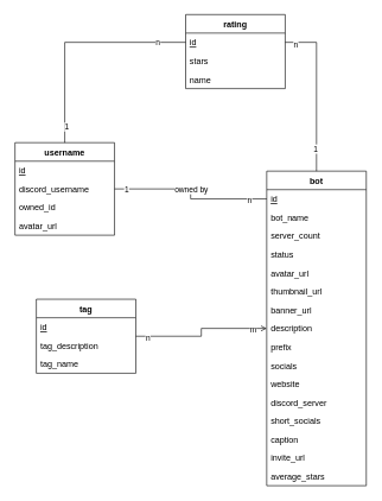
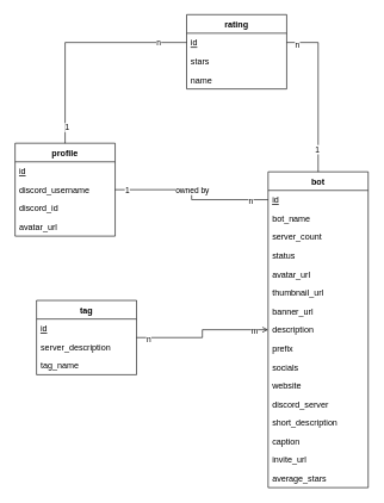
  <mxCell id="0" />
  <mxCell id="1" parent="0" />
  <mxCell id="2" value="bot" style="swimlane;fontStyle=1;childLayout=stackLayout;horizontal=1;startSize=26;fillColor=none;horizontalStack=0;resizeParent=1;resizeParentMax=0;resizeLast=0;collapsible=1;marginBottom=0;" vertex="1" parent="1"><mxGeometry x="374" y="240" width="140" height="442" as="geometry" /></mxCell>
  <mxCell id="3" value="id" style="text;strokeColor=none;fillColor=none;align=left;verticalAlign=top;spacingLeft=4;spacingRight=4;overflow=hidden;rotatable=0;points=[[0,0.5],[1,0.5]];portConstraint=eastwest;fontStyle=4" vertex="1" parent="2"><mxGeometry y="26" width="140" height="26" as="geometry" /></mxCell>
  <mxCell id="4" value="bot_name" style="text;strokeColor=none;fillColor=none;align=left;verticalAlign=top;spacingLeft=4;spacingRight=4;overflow=hidden;rotatable=0;points=[[0,0.5],[1,0.5]];portConstraint=eastwest;" vertex="1" parent="2"><mxGeometry y="52" width="140" height="26" as="geometry" /></mxCell>
  <mxCell id="5" value="server_count" style="text;strokeColor=none;fillColor=none;align=left;verticalAlign=top;spacingLeft=4;spacingRight=4;overflow=hidden;rotatable=0;points=[[0,0.5],[1,0.5]];portConstraint=eastwest;" vertex="1" parent="2"><mxGeometry y="78" width="140" height="26" as="geometry" /></mxCell>
  <mxCell id="6" value="status" style="text;strokeColor=none;fillColor=none;align=left;verticalAlign=top;spacingLeft=4;spacingRight=4;overflow=hidden;rotatable=0;points=[[0,0.5],[1,0.5]];portConstraint=eastwest;" vertex="1" parent="2"><mxGeometry y="104" width="140" height="26" as="geometry" /></mxCell>
  <mxCell id="7" value="avatar_url" style="text;strokeColor=none;fillColor=none;align=left;verticalAlign=top;spacingLeft=4;spacingRight=4;overflow=hidden;rotatable=0;points=[[0,0.5],[1,0.5]];portConstraint=eastwest;" vertex="1" parent="2"><mxGeometry y="130" width="140" height="26" as="geometry" /></mxCell>
  <mxCell id="8" value="thumbnail_url" style="text;strokeColor=none;fillColor=none;align=left;verticalAlign=top;spacingLeft=4;spacingRight=4;overflow=hidden;rotatable=0;points=[[0,0.5],[1,0.5]];portConstraint=eastwest;" vertex="1" parent="2"><mxGeometry y="156" width="140" height="26" as="geometry" /></mxCell>
  <mxCell id="9" value="banner_url" style="text;strokeColor=none;fillColor=none;align=left;verticalAlign=top;spacingLeft=4;spacingRight=4;overflow=hidden;rotatable=0;points=[[0,0.5],[1,0.5]];portConstraint=eastwest;" vertex="1" parent="2"><mxGeometry y="182" width="140" height="26" as="geometry" /></mxCell>
  <mxCell id="10" value="description" style="text;strokeColor=none;fillColor=none;align=left;verticalAlign=top;spacingLeft=4;spacingRight=4;overflow=hidden;rotatable=0;points=[[0,0.5],[1,0.5]];portConstraint=eastwest;" vertex="1" parent="2"><mxGeometry y="208" width="140" height="26" as="geometry" /></mxCell>
  <mxCell id="11" value="prefix" style="text;strokeColor=none;fillColor=none;align=left;verticalAlign=top;spacingLeft=4;spacingRight=4;overflow=hidden;rotatable=0;points=[[0,0.5],[1,0.5]];portConstraint=eastwest;" vertex="1" parent="2"><mxGeometry y="234" width="140" height="26" as="geometry" /></mxCell>
  <mxCell id="12" value="socials" style="text;strokeColor=none;fillColor=none;align=left;verticalAlign=top;spacingLeft=4;spacingRight=4;overflow=hidden;rotatable=0;points=[[0,0.5],[1,0.5]];portConstraint=eastwest;" vertex="1" parent="2"><mxGeometry y="260" width="140" height="26" as="geometry" /></mxCell>
  <mxCell id="13" value="website" style="text;strokeColor=none;fillColor=none;align=left;verticalAlign=top;spacingLeft=4;spacingRight=4;overflow=hidden;rotatable=0;points=[[0,0.5],[1,0.5]];portConstraint=eastwest;" vertex="1" parent="2"><mxGeometry y="286" width="140" height="26" as="geometry" /></mxCell>
  <mxCell id="14" value="discord_server" style="text;strokeColor=none;fillColor=none;align=left;verticalAlign=top;spacingLeft=4;spacingRight=4;overflow=hidden;rotatable=0;points=[[0,0.5],[1,0.5]];portConstraint=eastwest;" vertex="1" parent="2"><mxGeometry y="312" width="140" height="26" as="geometry" /></mxCell>
- <mxCell id="15" value="short_socials" style="text;strokeColor=none;fillColor=none;align=left;verticalAlign=top;spacingLeft=4;spacingRight=4;overflow=hidden;rotatable=0;points=[[0,0.5],[1,0.5]];portConstraint=eastwest;" vertex="1" parent="2"><mxGeometry y="338" width="140" height="26" as="geometry" /></mxCell>
+ <mxCell id="15" value="short_description" style="text;strokeColor=none;fillColor=none;align=left;verticalAlign=top;spacingLeft=4;spacingRight=4;overflow=hidden;rotatable=0;points=[[0,0.5],[1,0.5]];portConstraint=eastwest;" vertex="1" parent="2"><mxGeometry y="338" width="140" height="26" as="geometry" /></mxCell>
  <mxCell id="16" value="caption" style="text;strokeColor=none;fillColor=none;align=left;verticalAlign=top;spacingLeft=4;spacingRight=4;overflow=hidden;rotatable=0;points=[[0,0.5],[1,0.5]];portConstraint=eastwest;" vertex="1" parent="2"><mxGeometry y="364" width="140" height="26" as="geometry" /></mxCell>
  <mxCell id="17" value="invite_url" style="text;strokeColor=none;fillColor=none;align=left;verticalAlign=top;spacingLeft=4;spacingRight=4;overflow=hidden;rotatable=0;points=[[0,0.5],[1,0.5]];portConstraint=eastwest;" vertex="1" parent="2"><mxGeometry y="390" width="140" height="26" as="geometry" /></mxCell>
  <mxCell id="18" value="average_stars" style="text;strokeColor=none;fillColor=none;align=left;verticalAlign=top;spacingLeft=4;spacingRight=4;overflow=hidden;rotatable=0;points=[[0,0.5],[1,0.5]];portConstraint=eastwest;" vertex="1" parent="2"><mxGeometry y="416" width="140" height="26" as="geometry" /></mxCell>
  <mxCell id="19" value="tag" style="swimlane;fontStyle=1;childLayout=stackLayout;horizontal=1;startSize=26;fillColor=none;horizontalStack=0;resizeParent=1;resizeParentMax=0;resizeLast=0;collapsible=1;marginBottom=0;" vertex="1" parent="1"><mxGeometry x="50" y="420" width="140" height="104" as="geometry" /></mxCell>
  <mxCell id="20" value="id" style="text;strokeColor=none;fillColor=none;align=left;verticalAlign=top;spacingLeft=4;spacingRight=4;overflow=hidden;rotatable=0;points=[[0,0.5],[1,0.5]];portConstraint=eastwest;fontStyle=4" vertex="1" parent="19"><mxGeometry y="26" width="140" height="26" as="geometry" /></mxCell>
- <mxCell id="21" value="tag_description" style="text;strokeColor=none;fillColor=none;align=left;verticalAlign=top;spacingLeft=4;spacingRight=4;overflow=hidden;rotatable=0;points=[[0,0.5],[1,0.5]];portConstraint=eastwest;" vertex="1" parent="19"><mxGeometry y="52" width="140" height="26" as="geometry" /></mxCell>
+ <mxCell id="21" value="server_description" style="text;strokeColor=none;fillColor=none;align=left;verticalAlign=top;spacingLeft=4;spacingRight=4;overflow=hidden;rotatable=0;points=[[0,0.5],[1,0.5]];portConstraint=eastwest;" vertex="1" parent="19"><mxGeometry y="52" width="140" height="26" as="geometry" /></mxCell>
  <mxCell id="22" value="tag_name" style="text;strokeColor=none;fillColor=none;align=left;verticalAlign=top;spacingLeft=4;spacingRight=4;overflow=hidden;rotatable=0;points=[[0,0.5],[1,0.5]];portConstraint=eastwest;" vertex="1" parent="19"><mxGeometry y="78" width="140" height="26" as="geometry" /></mxCell>
  <mxCell id="23" style="edgeStyle=orthogonalEdgeStyle;rounded=0;orthogonalLoop=1;jettySize=auto;html=1;endArrow=open;endFill=0;" edge="1" parent="1" source="19" target="2"><mxGeometry relative="1" as="geometry" /></mxCell>
  <mxCell id="24" value="n" style="edgeLabel;html=1;align=center;verticalAlign=middle;resizable=0;points=[];" vertex="1" connectable="0" parent="23"><mxGeometry x="-0.838" y="-2" relative="1" as="geometry"><mxPoint as="offset" /></mxGeometry></mxCell>
  <mxCell id="25" value="m" style="edgeLabel;html=1;align=center;verticalAlign=middle;resizable=0;points=[];" vertex="1" connectable="0" parent="23"><mxGeometry x="0.791" y="-1" relative="1" as="geometry"><mxPoint as="offset" /></mxGeometry></mxCell>
  <mxCell id="26" style="edgeStyle=orthogonalEdgeStyle;rounded=0;orthogonalLoop=1;jettySize=auto;html=1;endArrow=none;endFill=0;" edge="1" parent="1" source="30" target="3"><mxGeometry relative="1" as="geometry" /></mxCell>
  <mxCell id="27" value="1" style="edgeLabel;html=1;align=center;verticalAlign=middle;resizable=0;points=[];" vertex="1" connectable="0" parent="26"><mxGeometry x="-0.856" relative="1" as="geometry"><mxPoint as="offset" /></mxGeometry></mxCell>
  <mxCell id="28" value="owned by" style="edgeLabel;html=1;align=center;verticalAlign=middle;resizable=0;points=[];" vertex="1" connectable="0" parent="26"><mxGeometry x="-0.06" relative="1" as="geometry"><mxPoint as="offset" /></mxGeometry></mxCell>
  <mxCell id="29" value="n" style="edgeLabel;html=1;align=center;verticalAlign=middle;resizable=0;points=[];" vertex="1" connectable="0" parent="26"><mxGeometry x="0.779" y="-1" relative="1" as="geometry"><mxPoint as="offset" /></mxGeometry></mxCell>
- <mxCell id="30" value="username" style="swimlane;fontStyle=1;childLayout=stackLayout;horizontal=1;startSize=26;fillColor=none;horizontalStack=0;resizeParent=1;resizeParentMax=0;resizeLast=0;collapsible=1;marginBottom=0;" vertex="1" parent="1"><mxGeometry x="20" y="200" width="140" height="130" as="geometry" /></mxCell>
+ <mxCell id="30" value="profile" style="swimlane;fontStyle=1;childLayout=stackLayout;horizontal=1;startSize=26;fillColor=none;horizontalStack=0;resizeParent=1;resizeParentMax=0;resizeLast=0;collapsible=1;marginBottom=0;" vertex="1" parent="1"><mxGeometry x="20" y="200" width="140" height="130" as="geometry" /></mxCell>
  <mxCell id="31" value="id" style="text;strokeColor=none;fillColor=none;align=left;verticalAlign=top;spacingLeft=4;spacingRight=4;overflow=hidden;rotatable=0;points=[[0,0.5],[1,0.5]];portConstraint=eastwest;fontStyle=4" vertex="1" parent="30"><mxGeometry y="26" width="140" height="26" as="geometry" /></mxCell>
  <mxCell id="32" value="discord_username" style="text;strokeColor=none;fillColor=none;align=left;verticalAlign=top;spacingLeft=4;spacingRight=4;overflow=hidden;rotatable=0;points=[[0,0.5],[1,0.5]];portConstraint=eastwest;" vertex="1" parent="30"><mxGeometry y="52" width="140" height="26" as="geometry" /></mxCell>
- <mxCell id="33" value="owned_id" style="text;strokeColor=none;fillColor=none;align=left;verticalAlign=top;spacingLeft=4;spacingRight=4;overflow=hidden;rotatable=0;points=[[0,0.5],[1,0.5]];portConstraint=eastwest;" vertex="1" parent="30"><mxGeometry y="78" width="140" height="26" as="geometry" /></mxCell>
+ <mxCell id="33" value="discord_id" style="text;strokeColor=none;fillColor=none;align=left;verticalAlign=top;spacingLeft=4;spacingRight=4;overflow=hidden;rotatable=0;points=[[0,0.5],[1,0.5]];portConstraint=eastwest;" vertex="1" parent="30"><mxGeometry y="78" width="140" height="26" as="geometry" /></mxCell>
  <mxCell id="34" value="avatar_url" style="text;strokeColor=none;fillColor=none;align=left;verticalAlign=top;spacingLeft=4;spacingRight=4;overflow=hidden;rotatable=0;points=[[0,0.5],[1,0.5]];portConstraint=eastwest;" vertex="1" parent="30"><mxGeometry y="104" width="140" height="26" as="geometry" /></mxCell>
  <mxCell id="35" value="rating" style="swimlane;fontStyle=1;childLayout=stackLayout;horizontal=1;startSize=26;fillColor=none;horizontalStack=0;resizeParent=1;resizeParentMax=0;resizeLast=0;collapsible=1;marginBottom=0;" vertex="1" parent="1"><mxGeometry x="260" y="20" width="140" height="104" as="geometry" /></mxCell>
  <mxCell id="36" value="id" style="text;strokeColor=none;fillColor=none;align=left;verticalAlign=top;spacingLeft=4;spacingRight=4;overflow=hidden;rotatable=0;points=[[0,0.5],[1,0.5]];portConstraint=eastwest;fontStyle=4" vertex="1" parent="35"><mxGeometry y="26" width="140" height="26" as="geometry" /></mxCell>
  <mxCell id="37" value="stars" style="text;strokeColor=none;fillColor=none;align=left;verticalAlign=top;spacingLeft=4;spacingRight=4;overflow=hidden;rotatable=0;points=[[0,0.5],[1,0.5]];portConstraint=eastwest;" vertex="1" parent="35"><mxGeometry y="52" width="140" height="26" as="geometry" /></mxCell>
  <mxCell id="38" value="name" style="text;strokeColor=none;fillColor=none;align=left;verticalAlign=top;spacingLeft=4;spacingRight=4;overflow=hidden;rotatable=0;points=[[0,0.5],[1,0.5]];portConstraint=eastwest;" vertex="1" parent="35"><mxGeometry y="78" width="140" height="26" as="geometry" /></mxCell>
  <mxCell id="39" style="edgeStyle=orthogonalEdgeStyle;rounded=0;orthogonalLoop=1;jettySize=auto;html=1;endArrow=none;endFill=0;" edge="1" parent="1" source="36" target="30"><mxGeometry relative="1" as="geometry" /></mxCell>
  <mxCell id="40" value="1" style="edgeLabel;html=1;align=center;verticalAlign=middle;resizable=0;points=[];" vertex="1" connectable="0" parent="39"><mxGeometry x="0.85" y="2" relative="1" as="geometry"><mxPoint as="offset" /></mxGeometry></mxCell>
  <mxCell id="41" value="n" style="edgeLabel;html=1;align=center;verticalAlign=middle;resizable=0;points=[];" vertex="1" connectable="0" parent="39"><mxGeometry x="-0.741" relative="1" as="geometry"><mxPoint as="offset" /></mxGeometry></mxCell>
  <mxCell id="42" style="edgeStyle=orthogonalEdgeStyle;rounded=0;orthogonalLoop=1;jettySize=auto;html=1;endArrow=none;endFill=0;" edge="1" parent="1" source="36" target="2"><mxGeometry relative="1" as="geometry" /></mxCell>
  <mxCell id="43" value="n" style="edgeLabel;html=1;align=center;verticalAlign=middle;resizable=0;points=[];" vertex="1" connectable="0" parent="42"><mxGeometry x="-0.874" y="-2" relative="1" as="geometry"><mxPoint as="offset" /></mxGeometry></mxCell>
  <mxCell id="44" value="1" style="edgeLabel;html=1;align=center;verticalAlign=middle;resizable=0;points=[];" vertex="1" connectable="0" parent="42"><mxGeometry x="0.714" y="-2" relative="1" as="geometry"><mxPoint as="offset" /></mxGeometry></mxCell>
